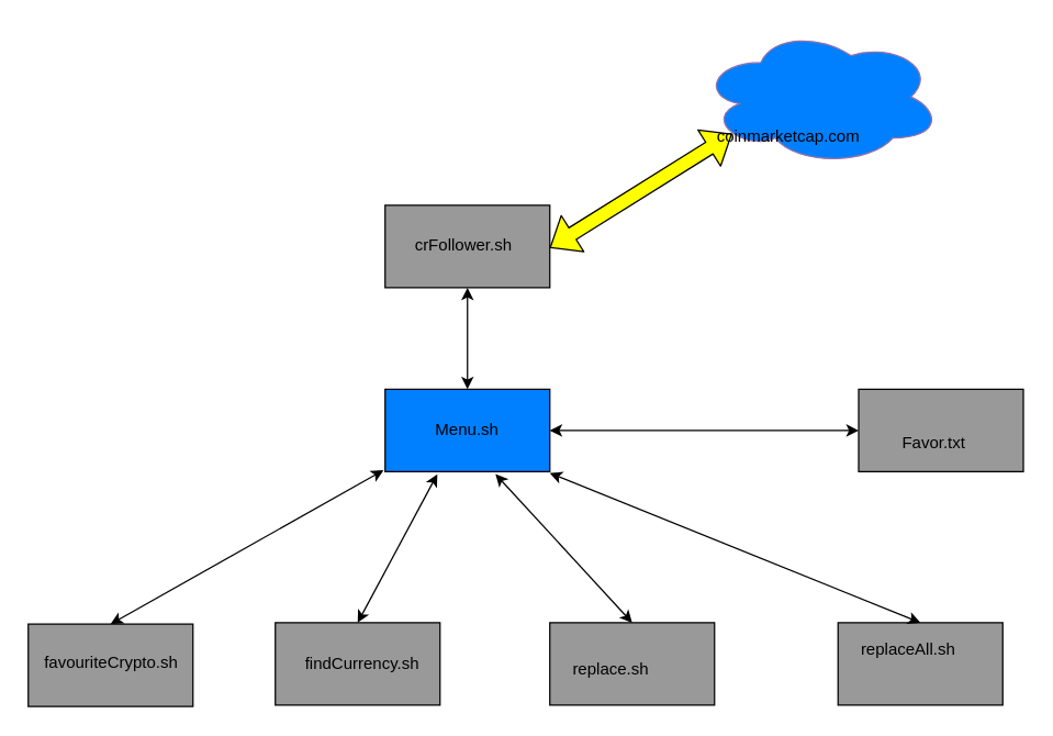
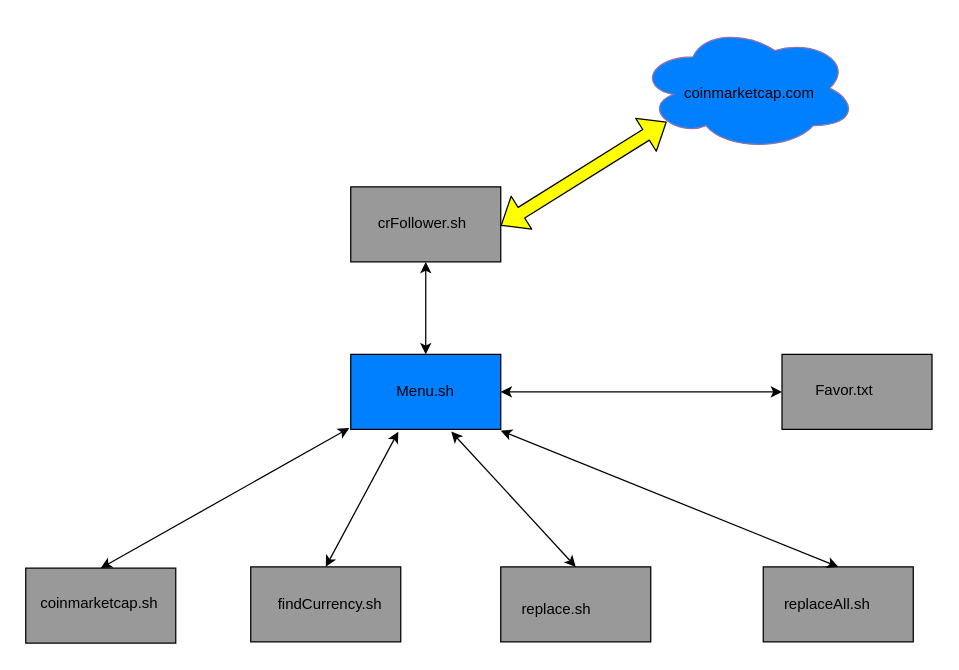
  <mxCell id="0" />
  <mxCell id="1" parent="0" />
  <mxCell id="2" value="Menu.sh" style="rounded=0;whiteSpace=wrap;html=1;fillColor=#007fff;" vertex="1" parent="1"><mxGeometry x="280" y="283" width="120" height="60" as="geometry" /></mxCell>
  <mxCell id="3" value="" style="rounded=0;whiteSpace=wrap;html=1;fillColor=#999999;" vertex="1" parent="1"><mxGeometry x="20" y="454" width="120" height="60" as="geometry" /></mxCell>
  <mxCell id="4" value="" style="rounded=0;whiteSpace=wrap;html=1;fillColor=#999999;" vertex="1" parent="1"><mxGeometry x="200" y="453" width="120" height="60" as="geometry" /></mxCell>
  <mxCell id="5" value="" style="rounded=0;whiteSpace=wrap;html=1;fillColor=#999999;" vertex="1" parent="1"><mxGeometry x="400" y="453" width="120" height="60" as="geometry" /></mxCell>
  <mxCell id="6" value="" style="rounded=0;whiteSpace=wrap;html=1;fillColor=#999999;" vertex="1" parent="1"><mxGeometry x="610" y="453" width="120" height="60" as="geometry" /></mxCell>
  <mxCell id="7" value="" style="rounded=0;whiteSpace=wrap;html=1;fillColor=#999999;" vertex="1" parent="1"><mxGeometry x="625" y="283" width="120" height="60" as="geometry" /></mxCell>
  <mxCell id="8" value="" style="endArrow=classic;startArrow=classic;html=1;entryX=0.5;entryY=0;entryDx=0;entryDy=0;exitX=-0.01;exitY=0.983;exitDx=0;exitDy=0;exitPerimeter=0;" edge="1" parent="1" source="2" target="3"><mxGeometry width="50" height="50" relative="1" as="geometry"><mxPoint x="190" y="373" as="sourcePoint" /><mxPoint x="20" y="533" as="targetPoint" /></mxGeometry></mxCell>
  <mxCell id="9" value="" style="endArrow=classic;startArrow=classic;html=1;exitX=0.5;exitY=0;exitDx=0;exitDy=0;entryX=0.317;entryY=1.03;entryDx=0;entryDy=0;entryPerimeter=0;" edge="1" parent="1" source="4" target="2"><mxGeometry width="50" height="50" relative="1" as="geometry"><mxPoint x="-30" y="583" as="sourcePoint" /><mxPoint x="320" y="349" as="targetPoint" /></mxGeometry></mxCell>
  <mxCell id="10" value="" style="endArrow=classic;startArrow=classic;html=1;exitX=0.5;exitY=0;exitDx=0;exitDy=0;entryX=0.67;entryY=1.03;entryDx=0;entryDy=0;entryPerimeter=0;" edge="1" parent="1" source="5" target="2"><mxGeometry width="50" height="50" relative="1" as="geometry"><mxPoint x="-30" y="583" as="sourcePoint" /><mxPoint x="350" y="349" as="targetPoint" /></mxGeometry></mxCell>
  <mxCell id="11" value="" style="endArrow=classic;startArrow=classic;html=1;exitX=0.5;exitY=0;exitDx=0;exitDy=0;" edge="1" parent="1" source="6"><mxGeometry width="50" height="50" relative="1" as="geometry"><mxPoint x="-30" y="583" as="sourcePoint" /><mxPoint x="400" y="344" as="targetPoint" /></mxGeometry></mxCell>
  <mxCell id="12" value="" style="endArrow=classic;startArrow=classic;html=1;exitX=0;exitY=0.5;exitDx=0;exitDy=0;entryX=1;entryY=0.5;entryDx=0;entryDy=0;" edge="1" parent="1" source="7" target="2"><mxGeometry width="50" height="50" relative="1" as="geometry"><mxPoint x="-30" y="583" as="sourcePoint" /><mxPoint x="400" y="344" as="targetPoint" /></mxGeometry></mxCell>
  <mxCell id="13" value="" style="rounded=0;whiteSpace=wrap;html=1;fillColor=#999999;" vertex="1" parent="1"><mxGeometry x="280" y="149" width="120" height="60" as="geometry" /></mxCell>
  <mxCell id="14" value="crFollower.sh" style="text;html=1;" vertex="1" parent="1"><mxGeometry x="300" y="164" width="120" height="30" as="geometry" /></mxCell>
- <mxCell id="15" value="favouriteCrypto.sh" style="text;html=1;" vertex="1" parent="1"><mxGeometry x="30" y="468" width="120" height="30" as="geometry" /></mxCell>
+ <mxCell id="15" value="coinmarketcap.sh" style="text;html=1;" vertex="1" parent="1"><mxGeometry x="30" y="468" width="120" height="30" as="geometry" /></mxCell>
  <mxCell id="16" value="findCurrency.sh" style="text;html=1;" vertex="1" parent="1"><mxGeometry x="220" y="469" width="110" height="30" as="geometry" /></mxCell>
  <mxCell id="17" value="replace.sh" style="text;html=1;" vertex="1" parent="1"><mxGeometry x="415" y="473" width="80" height="30" as="geometry" /></mxCell>
- <mxCell id="18" value="replaceAll.sh" style="text;html=1;" vertex="1" parent="1"><mxGeometry x="625" y="459" width="90" height="30" as="geometry" /></mxCell>
+ <mxCell id="18" value="replaceAll.sh" style="text;html=1;" vertex="1" parent="1"><mxGeometry x="625" y="469" width="90" height="30" as="geometry" /></mxCell>
  <mxCell id="19" value="" style="endArrow=classic;startArrow=classic;html=1;exitX=0.5;exitY=0;exitDx=0;exitDy=0;entryX=0.5;entryY=1;entryDx=0;entryDy=0;" edge="1" parent="1" source="2" target="13"><mxGeometry width="50" height="50" relative="1" as="geometry"><mxPoint x="320" y="253" as="sourcePoint" /><mxPoint x="370" y="203" as="targetPoint" /></mxGeometry></mxCell>
- <mxCell id="20" value="Favor.txt" style="text;html=1;" vertex="1" parent="1"><mxGeometry x="655" y="308" width="70" height="30" as="geometry" /></mxCell>
+ <mxCell id="20" value="Favor.txt" style="text;html=1;" vertex="1" parent="1"><mxGeometry x="650" y="298" width="70" height="30" as="geometry" /></mxCell>
  <mxCell id="21" value="" style="ellipse;shape=cloud;whiteSpace=wrap;html=1;fillColor=#007FFF;strokeColor=#9673a6;" vertex="1" parent="1"><mxGeometry x="510" y="20" width="175" height="100" as="geometry" /></mxCell>
  <mxCell id="22" value="" style="shape=flexArrow;endArrow=classic;startArrow=classic;html=1;entryX=0.13;entryY=0.77;entryDx=0;entryDy=0;entryPerimeter=0;fillColor=#FFFF00;" edge="1" parent="1" target="21"><mxGeometry width="50" height="50" relative="1" as="geometry"><mxPoint x="400" y="180" as="sourcePoint" /><mxPoint x="70" y="610" as="targetPoint" /></mxGeometry></mxCell>
- <mxCell id="23" value="coinmarketcap.com" style="text;html=1;" vertex="1" parent="1"><mxGeometry x="520" y="85" width="130" height="30" as="geometry" /></mxCell>
+ <mxCell id="23" value="coinmarketcap.com" style="text;html=1;" vertex="1" parent="1"><mxGeometry x="545" y="60" width="130" height="30" as="geometry" /></mxCell>
